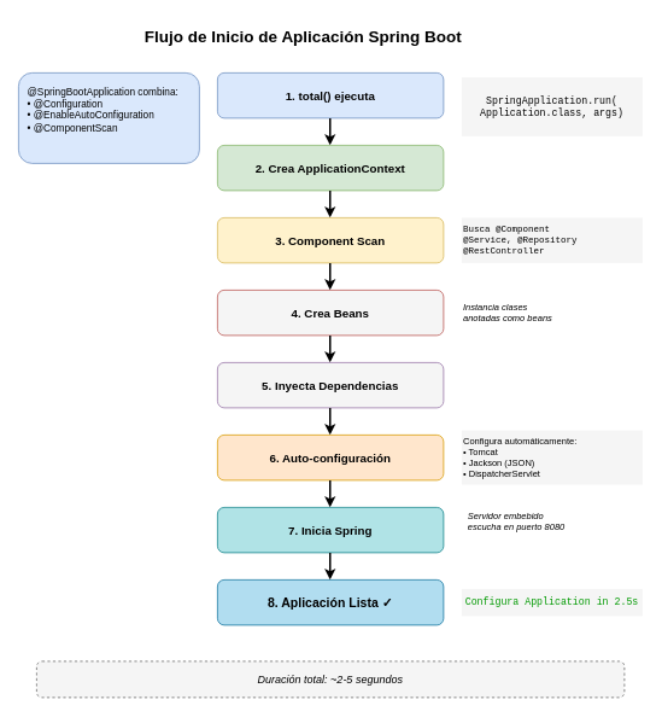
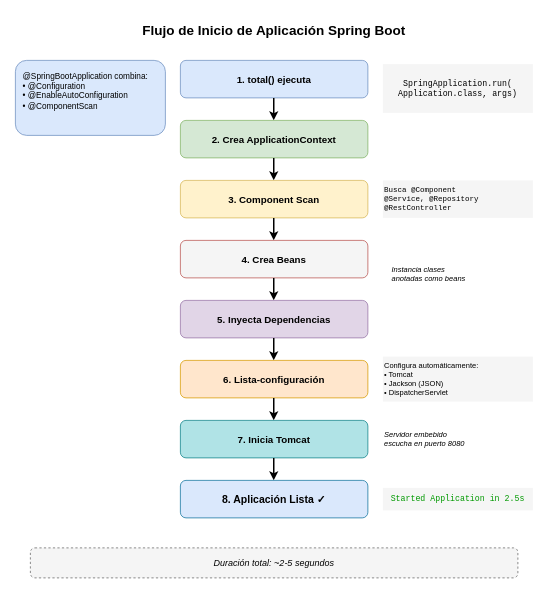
  <mxCell id="0" />
  <mxCell id="1" parent="0" />
- <mxCell id="2" value="Flujo de Inicio de Aplicación Spring Boot" style="text;html=1;strokeColor=none;fillColor=none;align=center;verticalAlign=middle;whiteSpace=wrap;fontSize=18;fontStyle=1" vertex="1" parent="1"><mxGeometry x="85" y="20" width="500" height="40" as="geometry" /></mxCell>
+ <mxCell id="2" value="Flujo de Inicio de Aplicación Spring Boot" style="text;html=1;strokeColor=none;fillColor=none;align=center;verticalAlign=middle;whiteSpace=wrap;fontSize=18;fontStyle=1" vertex="1" parent="1"><mxGeometry x="115" y="20" width="500" height="40" as="geometry" /></mxCell>
  <mxCell id="3" value="1. total() ejecuta" style="rounded=1;whiteSpace=wrap;html=1;fillColor=#dae8fc;strokeColor=#6c8ebf;fontSize=13;fontStyle=1" vertex="1" parent="1"><mxGeometry x="240" y="80" width="250" height="50" as="geometry" /></mxCell>
  <mxCell id="4" value="SpringApplication.run(&#10;  Application.class, args)" style="text;html=1;strokeColor=none;fillColor=#f5f5f5;align=center;verticalAlign=middle;whiteSpace=wrap;fontSize=11;fontFamily=Courier New;" vertex="1" parent="1"><mxGeometry x="510" y="85" width="200" height="65" as="geometry" /></mxCell>
  <mxCell id="5" value="" style="endArrow=classic;html=1;strokeWidth=2" edge="1" parent="1"><mxGeometry width="50" height="50" relative="1" as="geometry"><mxPoint x="364.5" y="130" as="sourcePoint" /><mxPoint x="364.5" y="160" as="targetPoint" /></mxGeometry></mxCell>
  <mxCell id="6" value="2. Crea ApplicationContext" style="rounded=1;whiteSpace=wrap;html=1;fillColor=#d5e8d4;strokeColor=#82b366;fontSize=13;fontStyle=1" vertex="1" parent="1"><mxGeometry x="240" y="160" width="250" height="50" as="geometry" /></mxCell>
  <mxCell id="7" value="" style="endArrow=classic;html=1;strokeWidth=2" edge="1" parent="1"><mxGeometry width="50" height="50" relative="1" as="geometry"><mxPoint x="364.5" y="210" as="sourcePoint" /><mxPoint x="364.5" y="240" as="targetPoint" /></mxGeometry></mxCell>
  <mxCell id="8" value="3. Component Scan" style="rounded=1;whiteSpace=wrap;html=1;fillColor=#fff2cc;strokeColor=#d6b656;fontSize=13;fontStyle=1" vertex="1" parent="1"><mxGeometry x="240" y="240" width="250" height="50" as="geometry" /></mxCell>
  <mxCell id="9" value="Busca @Component&#10;@Service, @Repository&#10;@RestController" style="text;html=1;strokeColor=none;fillColor=#f5f5f5;align=left;verticalAlign=middle;whiteSpace=wrap;fontSize=10;fontFamily=Courier New;" vertex="1" parent="1"><mxGeometry x="510" y="240" width="200" height="50" as="geometry" /></mxCell>
  <mxCell id="10" value="" style="endArrow=classic;html=1;strokeWidth=2" edge="1" parent="1"><mxGeometry width="50" height="50" relative="1" as="geometry"><mxPoint x="364.5" y="290" as="sourcePoint" /><mxPoint x="364.5" y="320" as="targetPoint" /></mxGeometry></mxCell>
  <mxCell id="11" value="4. Crea Beans" style="rounded=1;whiteSpace=wrap;html=1;fillColor=#f5f5f5;strokeColor=#b85450;fontSize=13;fontStyle=1;" vertex="1" parent="1"><mxGeometry x="240" y="320" width="250" height="50" as="geometry" /></mxCell>
- <mxCell id="12" value="Instancia clases&#10;anotadas como beans" style="text;html=1;strokeColor=none;fillColor=none;align=left;verticalAlign=middle;whiteSpace=wrap;fontSize=10;fontStyle=2" vertex="1" parent="1"><mxGeometry x="510" y="325" width="200" height="40" as="geometry" /></mxCell>
+ <mxCell id="12" value="Instancia clases&#10;anotadas como beans" style="text;html=1;strokeColor=none;fillColor=none;align=left;verticalAlign=middle;whiteSpace=wrap;fontSize=10;fontStyle=2" vertex="1" parent="1"><mxGeometry x="520" y="345" width="200" height="40" as="geometry" /></mxCell>
  <mxCell id="13" value="" style="endArrow=classic;html=1;strokeWidth=2" edge="1" parent="1"><mxGeometry width="50" height="50" relative="1" as="geometry"><mxPoint x="364.5" y="370" as="sourcePoint" /><mxPoint x="364.5" y="400" as="targetPoint" /></mxGeometry></mxCell>
- <mxCell id="14" value="5. Inyecta Dependencias" style="rounded=1;whiteSpace=wrap;html=1;fillColor=#f5f5f5;strokeColor=#9673a6;fontSize=13;fontStyle=1;" vertex="1" parent="1"><mxGeometry x="240" y="400" width="250" height="50" as="geometry" /></mxCell>
+ <mxCell id="14" value="5. Inyecta Dependencias" style="rounded=1;whiteSpace=wrap;html=1;fillColor=#e1d5e7;strokeColor=#9673a6;fontSize=13;fontStyle=1" vertex="1" parent="1"><mxGeometry x="240" y="400" width="250" height="50" as="geometry" /></mxCell>
  <mxCell id="15" value="" style="endArrow=classic;html=1;strokeWidth=2" edge="1" parent="1"><mxGeometry width="50" height="50" relative="1" as="geometry"><mxPoint x="364.5" y="450" as="sourcePoint" /><mxPoint x="364.5" y="480" as="targetPoint" /></mxGeometry></mxCell>
- <mxCell id="16" value="6. Auto-configuración" style="rounded=1;whiteSpace=wrap;html=1;fillColor=#ffe6cc;strokeColor=#d79b00;fontSize=13;fontStyle=1" vertex="1" parent="1"><mxGeometry x="240" y="480" width="250" height="50" as="geometry" /></mxCell>
+ <mxCell id="16" value="6. Lista-configuración" style="rounded=1;whiteSpace=wrap;html=1;fillColor=#ffe6cc;strokeColor=#d79b00;fontSize=13;fontStyle=1" vertex="1" parent="1"><mxGeometry x="240" y="480" width="250" height="50" as="geometry" /></mxCell>
  <mxCell id="17" value="Configura automáticamente:&#10;• Tomcat&#10;• Jackson (JSON)&#10;• DispatcherServlet" style="text;html=1;strokeColor=none;fillColor=#f5f5f5;align=left;verticalAlign=middle;whiteSpace=wrap;fontSize=10" vertex="1" parent="1"><mxGeometry x="510" y="475" width="200" height="60" as="geometry" /></mxCell>
  <mxCell id="18" value="" style="endArrow=classic;html=1;strokeWidth=2" edge="1" parent="1"><mxGeometry width="50" height="50" relative="1" as="geometry"><mxPoint x="364.5" y="530" as="sourcePoint" /><mxPoint x="364.5" y="560" as="targetPoint" /></mxGeometry></mxCell>
- <mxCell id="19" value="7. Inicia Spring" style="rounded=1;whiteSpace=wrap;html=1;fillColor=#b0e3e6;strokeColor=#0e8088;fontSize=13;fontStyle=1" vertex="1" parent="1"><mxGeometry x="240" y="560" width="250" height="50" as="geometry" /></mxCell>
- <mxCell id="20" value="Servidor embebido&#10;escucha en puerto 8080" style="text;html=1;strokeColor=none;fillColor=none;align=left;verticalAlign=middle;whiteSpace=wrap;fontSize=10;fontStyle=2" vertex="1" parent="1"><mxGeometry x="515" y="555" width="200" height="40" as="geometry" /></mxCell>
+ <mxCell id="19" value="7. Inicia Tomcat" style="rounded=1;whiteSpace=wrap;html=1;fillColor=#b0e3e6;strokeColor=#0e8088;fontSize=13;fontStyle=1" vertex="1" parent="1"><mxGeometry x="240" y="560" width="250" height="50" as="geometry" /></mxCell>
+ <mxCell id="20" value="Servidor embebido&#10;escucha en puerto 8080" style="text;html=1;strokeColor=none;fillColor=none;align=left;verticalAlign=middle;whiteSpace=wrap;fontSize=10;fontStyle=2" vertex="1" parent="1"><mxGeometry x="510" y="565" width="200" height="40" as="geometry" /></mxCell>
  <mxCell id="21" value="" style="endArrow=classic;html=1;strokeWidth=2" edge="1" parent="1"><mxGeometry width="50" height="50" relative="1" as="geometry"><mxPoint x="364.5" y="610" as="sourcePoint" /><mxPoint x="364.5" y="640" as="targetPoint" /></mxGeometry></mxCell>
- <mxCell id="22" value="8. Aplicación Lista ✓" style="rounded=1;whiteSpace=wrap;html=1;fillColor=#b1ddf0;strokeColor=#10739e;fontSize=14;fontStyle=1" vertex="1" parent="1"><mxGeometry x="240" y="640" width="250" height="50" as="geometry" /></mxCell>
- <mxCell id="23" value="Configura Application in 2.5s" style="text;html=1;strokeColor=none;fillColor=#f5f5f5;align=center;verticalAlign=middle;whiteSpace=wrap;fontSize=11;fontFamily=Courier New;fontColor=#009900" vertex="1" parent="1"><mxGeometry x="510" y="650" width="200" height="30" as="geometry" /></mxCell>
+ <mxCell id="22" value="8. Aplicación Lista ✓" style="rounded=1;whiteSpace=wrap;html=1;fillColor=#dae8fc;strokeColor=#10739e;fontSize=14;fontStyle=1;" vertex="1" parent="1"><mxGeometry x="240" y="640" width="250" height="50" as="geometry" /></mxCell>
+ <mxCell id="23" value="Started Application in 2.5s" style="text;html=1;strokeColor=none;fillColor=#f5f5f5;align=center;verticalAlign=middle;whiteSpace=wrap;fontSize=11;fontFamily=Courier New;fontColor=#009900" vertex="1" parent="1"><mxGeometry x="510" y="650" width="200" height="30" as="geometry" /></mxCell>
  <mxCell id="24" value="Duración total: ~2-5 segundos" style="rounded=1;whiteSpace=wrap;html=1;fillColor=#f5f5f5;strokeColor=#666666;fontSize=12;fontStyle=2;align=center;dashed=1;" vertex="1" parent="1"><mxGeometry x="40" y="730" width="650" height="40" as="geometry" /></mxCell>
  <mxCell id="25" value="@SpringBootApplication combina:&#10;• @Configuration&#10;• @EnableAutoConfiguration&#10;• @ComponentScan" style="rounded=1;whiteSpace=wrap;html=1;fillColor=#dae8fc;strokeColor=#6c8ebf;fontSize=11;align=left;verticalAlign=top;spacing=10;" vertex="1" parent="1"><mxGeometry x="20" y="80" width="200" height="100" as="geometry" /></mxCell>
